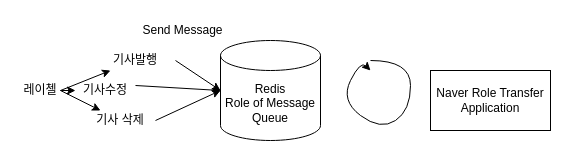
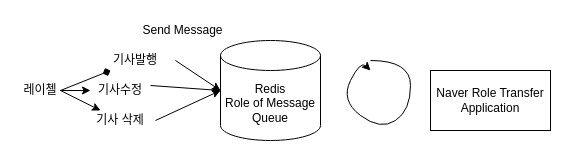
  <mxCell id="0" />
  <mxCell id="1" parent="0" />
  <mxCell id="2" value="레이첼&lt;br&gt;" style="text;html=1;strokeColor=none;fillColor=none;align=center;verticalAlign=middle;whiteSpace=wrap;rounded=0;" vertex="1" parent="1"><mxGeometry x="20" y="80" width="40" height="20" as="geometry" /></mxCell>
  <mxCell id="3" value="기사발행&lt;br&gt;" style="text;html=1;strokeColor=none;fillColor=none;align=center;verticalAlign=middle;whiteSpace=wrap;rounded=0;" vertex="1" parent="1"><mxGeometry x="95" y="50" width="80" height="20" as="geometry" /></mxCell>
- <mxCell id="4" value="기사수정" style="text;html=1;strokeColor=none;fillColor=none;align=center;verticalAlign=middle;whiteSpace=wrap;rounded=0;" vertex="1" parent="1"><mxGeometry x="75" y="80" width="60" height="20" as="geometry" /></mxCell>
+ <mxCell id="4" value="기사수정" style="text;html=1;strokeColor=none;fillColor=none;align=center;verticalAlign=middle;whiteSpace=wrap;rounded=0;" vertex="1" parent="1"><mxGeometry x="90" y="80" width="60" height="20" as="geometry" /></mxCell>
  <mxCell id="5" value="기사 삭제" style="text;html=1;strokeColor=none;fillColor=none;align=center;verticalAlign=middle;whiteSpace=wrap;rounded=0;" vertex="1" parent="1"><mxGeometry x="85" y="110" width="70" height="20" as="geometry" /></mxCell>
- <mxCell id="6" value="" style="endArrow=classic;html=1;exitX=1;exitY=0.5;exitDx=0;exitDy=0;" edge="1" parent="1" source="2" target="3"><mxGeometry width="50" height="50" relative="1" as="geometry"><mxPoint x="360" y="250" as="sourcePoint" /><mxPoint x="410" y="200" as="targetPoint" /></mxGeometry></mxCell>
+ <mxCell id="6" value="" style="endArrow=diamond;html=1;exitX=1;exitY=0.5;exitDx=0;exitDy=0;" edge="1" parent="1" source="2" target="3"><mxGeometry width="50" height="50" relative="1" as="geometry"><mxPoint x="360" y="250" as="sourcePoint" /><mxPoint x="410" y="200" as="targetPoint" /></mxGeometry></mxCell>
  <mxCell id="7" value="" style="endArrow=classic;html=1;" edge="1" parent="1" target="4"><mxGeometry width="50" height="50" relative="1" as="geometry"><mxPoint x="60" y="90" as="sourcePoint" /><mxPoint x="100" y="70" as="targetPoint" /></mxGeometry></mxCell>
  <mxCell id="8" value="" style="endArrow=classic;html=1;exitX=1;exitY=0.5;exitDx=0;exitDy=0;" edge="1" parent="1" source="2" target="5"><mxGeometry width="50" height="50" relative="1" as="geometry"><mxPoint x="360" y="250" as="sourcePoint" /><mxPoint x="410" y="200" as="targetPoint" /></mxGeometry></mxCell>
  <mxCell id="9" value="Redis&lt;br&gt;Role of Message Queue" style="shape=cylinder3;whiteSpace=wrap;html=1;boundedLbl=1;backgroundOutline=1;size=15;" vertex="1" parent="1"><mxGeometry x="220" y="40" width="100" height="100" as="geometry" /></mxCell>
  <mxCell id="10" value="" style="endArrow=classic;html=1;exitX=1;exitY=0.5;exitDx=0;exitDy=0;entryX=0;entryY=0.5;entryDx=0;entryDy=0;entryPerimeter=0;" edge="1" parent="1" source="3" target="9"><mxGeometry width="50" height="50" relative="1" as="geometry"><mxPoint x="360" y="230" as="sourcePoint" /><mxPoint x="410" y="180" as="targetPoint" /></mxGeometry></mxCell>
  <mxCell id="11" value="" style="endArrow=diamond;html=1;exitX=1;exitY=0.25;exitDx=0;exitDy=0;entryX=0;entryY=0.5;entryDx=0;entryDy=0;entryPerimeter=0;" edge="1" parent="1" source="4" target="9"><mxGeometry width="50" height="50" relative="1" as="geometry"><mxPoint x="160" y="55" as="sourcePoint" /><mxPoint x="200" y="110" as="targetPoint" /></mxGeometry></mxCell>
  <mxCell id="12" value="" style="endArrow=classic;html=1;exitX=1;exitY=0.5;exitDx=0;exitDy=0;entryX=0;entryY=0.5;entryDx=0;entryDy=0;entryPerimeter=0;" edge="1" parent="1" source="5" target="9"><mxGeometry width="50" height="50" relative="1" as="geometry"><mxPoint x="150" y="85" as="sourcePoint" /><mxPoint x="190" y="190" as="targetPoint" /></mxGeometry></mxCell>
  <mxCell id="13" value="Send Message" style="text;html=1;strokeColor=none;fillColor=none;align=center;verticalAlign=middle;whiteSpace=wrap;rounded=0;rotation=0;" vertex="1" parent="1"><mxGeometry x="130" y="20" width="105" height="20" as="geometry" /></mxCell>
  <mxCell id="14" value="Naver Role Transfer&lt;br&gt;Application" style="rounded=0;whiteSpace=wrap;html=1;" vertex="1" parent="1"><mxGeometry x="430" y="70" width="120" height="60" as="geometry" /></mxCell>
  <mxCell id="15" value="" style="curved=1;endArrow=classic;html=1;" edge="1" parent="1"><mxGeometry width="50" height="50" relative="1" as="geometry"><mxPoint x="370" y="60" as="sourcePoint" /><mxPoint x="370" y="70" as="targetPoint" /><Array as="points"><mxPoint x="410" y="60" /><mxPoint x="410" y="110" /><mxPoint x="380" y="130" /><mxPoint x="340" y="100" /><mxPoint x="360" y="60" /></Array></mxGeometry></mxCell>
